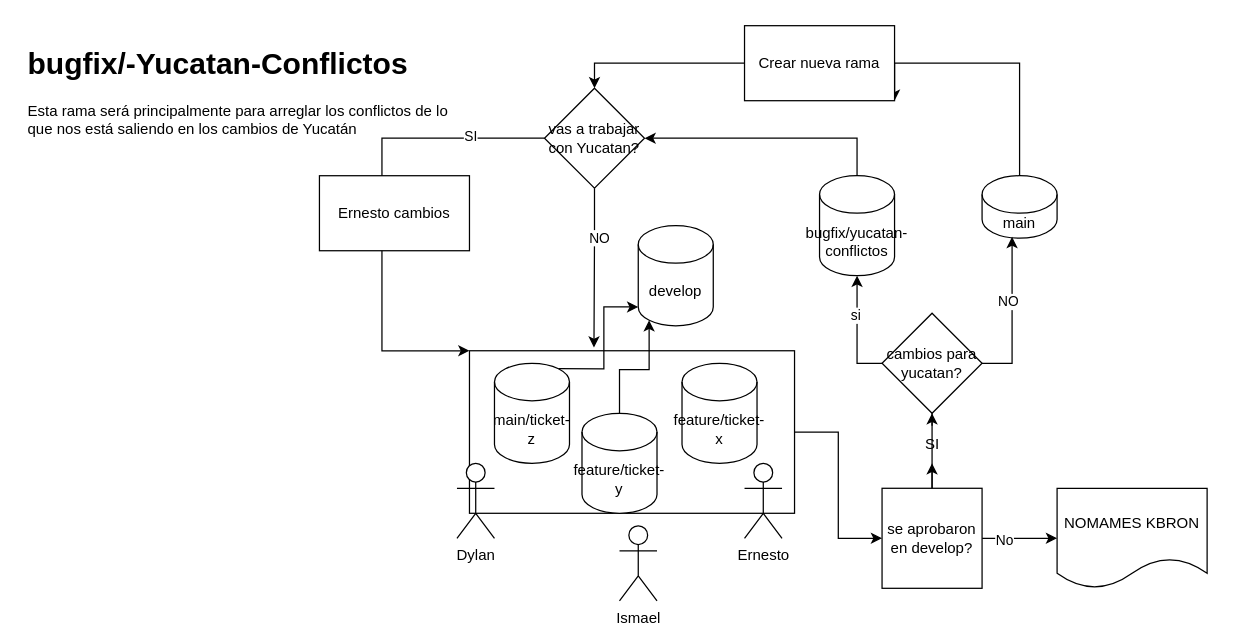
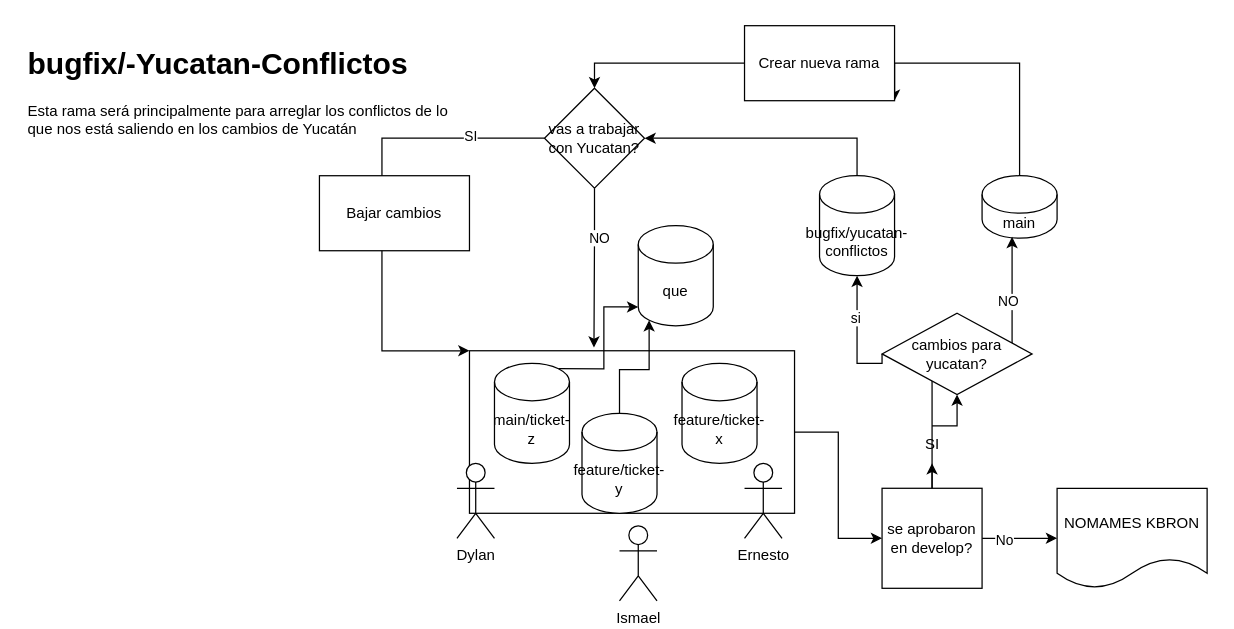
  <mxCell id="0" />
  <mxCell id="1" parent="0" />
  <mxCell id="2" style="edgeStyle=orthogonalEdgeStyle;rounded=0;orthogonalLoop=1;jettySize=auto;html=1;exitX=1;exitY=0.5;exitDx=0;exitDy=0;entryX=0;entryY=0.5;entryDx=0;entryDy=0;" parent="1" source="3" target="19" edge="1"><mxGeometry relative="1" as="geometry" /></mxCell>
  <mxCell id="3" value="" style="rounded=0;whiteSpace=wrap;html=1;" parent="1" vertex="1"><mxGeometry x="375" y="280" width="260" height="130" as="geometry" /></mxCell>
- <mxCell id="4" value="develop" style="shape=cylinder3;whiteSpace=wrap;html=1;boundedLbl=1;backgroundOutline=1;size=15;" parent="1" vertex="1"><mxGeometry x="510" y="180" width="60" height="80" as="geometry" /></mxCell>
+ <mxCell id="4" value="que" style="shape=cylinder3;whiteSpace=wrap;html=1;boundedLbl=1;backgroundOutline=1;size=15;" parent="1" vertex="1"><mxGeometry x="510" y="180" width="60" height="80" as="geometry" /></mxCell>
  <mxCell id="5" style="edgeStyle=orthogonalEdgeStyle;rounded=0;orthogonalLoop=1;jettySize=auto;html=1;exitX=0.5;exitY=0;exitDx=0;exitDy=0;exitPerimeter=0;entryX=1;entryY=0.5;entryDx=0;entryDy=0;" parent="1" source="6" target="29" edge="1"><mxGeometry relative="1" as="geometry" /></mxCell>
  <mxCell id="6" value="bugfix/yucatan-conflictos" style="shape=cylinder3;whiteSpace=wrap;html=1;boundedLbl=1;backgroundOutline=1;size=15;" parent="1" vertex="1"><mxGeometry x="655" y="140" width="60" height="80" as="geometry" /></mxCell>
  <mxCell id="7" value="main" style="shape=cylinder3;whiteSpace=wrap;html=1;boundedLbl=1;backgroundOutline=1;size=15;" parent="1" vertex="1"><mxGeometry x="785" y="140" width="60" height="50" as="geometry" /></mxCell>
  <mxCell id="8" value="main/ticket-z" style="shape=cylinder3;whiteSpace=wrap;html=1;boundedLbl=1;backgroundOutline=1;size=15;" parent="1" vertex="1"><mxGeometry x="395" y="290" width="60" height="80" as="geometry" /></mxCell>
  <mxCell id="9" value="feature/ticket-y" style="shape=cylinder3;whiteSpace=wrap;html=1;boundedLbl=1;backgroundOutline=1;size=15;" parent="1" vertex="1"><mxGeometry x="465" y="330" width="60" height="80" as="geometry" /></mxCell>
  <mxCell id="10" value="feature/ticket-x" style="shape=cylinder3;whiteSpace=wrap;html=1;boundedLbl=1;backgroundOutline=1;size=15;" parent="1" vertex="1"><mxGeometry x="545" y="290" width="60" height="80" as="geometry" /></mxCell>
  <mxCell id="11" value="Dylan" style="shape=umlActor;verticalLabelPosition=bottom;verticalAlign=top;html=1;outlineConnect=0;" parent="1" vertex="1"><mxGeometry x="365" y="370" width="30" height="60" as="geometry" /></mxCell>
  <mxCell id="12" value="Ismael" style="shape=umlActor;verticalLabelPosition=bottom;verticalAlign=top;html=1;outlineConnect=0;" parent="1" vertex="1"><mxGeometry x="495" y="420" width="30" height="60" as="geometry" /></mxCell>
  <mxCell id="13" value="Ernesto" style="shape=umlActor;verticalLabelPosition=bottom;verticalAlign=top;html=1;outlineConnect=0;" parent="1" vertex="1"><mxGeometry x="595" y="370" width="30" height="60" as="geometry" /></mxCell>
  <mxCell id="14" value="&lt;h1 style=&quot;margin-top: 0px;&quot;&gt;bugfix/-Yucatan-Conflictos&lt;/h1&gt;&lt;p&gt;Esta rama será principalmente para arreglar los conflictos de lo que nos está saliendo en los cambios de Yucatán&lt;/p&gt;" style="text;html=1;whiteSpace=wrap;overflow=hidden;rounded=0;" parent="1" vertex="1"><mxGeometry x="20" y="30" width="355" height="120" as="geometry" /></mxCell>
  <mxCell id="15" style="edgeStyle=orthogonalEdgeStyle;rounded=0;orthogonalLoop=1;jettySize=auto;html=1;exitX=0.855;exitY=0;exitDx=0;exitDy=4.35;exitPerimeter=0;entryX=0;entryY=1;entryDx=0;entryDy=-15;entryPerimeter=0;" parent="1" source="8" target="4" edge="1"><mxGeometry relative="1" as="geometry" /></mxCell>
  <mxCell id="16" style="edgeStyle=orthogonalEdgeStyle;rounded=0;orthogonalLoop=1;jettySize=auto;html=1;exitX=0.5;exitY=0;exitDx=0;exitDy=0;exitPerimeter=0;entryX=0.145;entryY=1;entryDx=0;entryDy=-4.35;entryPerimeter=0;" parent="1" source="9" target="4" edge="1"><mxGeometry relative="1" as="geometry" /></mxCell>
  <mxCell id="17" value="" style="edgeStyle=orthogonalEdgeStyle;rounded=0;orthogonalLoop=1;jettySize=auto;html=1;" parent="1" source="19" target="28" edge="1"><mxGeometry relative="1" as="geometry"><Array as="points"><mxPoint x="805" y="430" /><mxPoint x="805" y="430" /></Array></mxGeometry></mxCell>
  <mxCell id="18" value="No" style="edgeLabel;html=1;align=center;verticalAlign=middle;resizable=0;points=[];" vertex="1" connectable="0" parent="17"><mxGeometry x="-0.44" y="-1" relative="1" as="geometry"><mxPoint as="offset" /></mxGeometry></mxCell>
  <mxCell id="19" value="se aprobaron en develop?" style="whiteSpace=wrap;html=1;rounded=0;" parent="1" vertex="1"><mxGeometry x="705" y="390" width="80" height="80" as="geometry" /></mxCell>
  <mxCell id="20" style="edgeStyle=orthogonalEdgeStyle;rounded=0;orthogonalLoop=1;jettySize=auto;html=1;exitX=0.5;exitY=0;exitDx=0;exitDy=0;entryX=0.4;entryY=0.978;entryDx=0;entryDy=0;entryPerimeter=0;" parent="1" source="19" target="7" edge="1"><mxGeometry relative="1" as="geometry" /></mxCell>
  <mxCell id="21" value="NO" style="edgeLabel;html=1;align=center;verticalAlign=middle;resizable=0;points=[];" parent="20" vertex="1" connectable="0"><mxGeometry x="0.612" y="4" relative="1" as="geometry"><mxPoint as="offset" /></mxGeometry></mxCell>
  <mxCell id="22" value="" style="edgeStyle=orthogonalEdgeStyle;rounded=0;orthogonalLoop=1;jettySize=auto;html=1;exitX=0;exitY=0.5;exitDx=0;exitDy=0;entryX=0.5;entryY=1;entryDx=0;entryDy=0;entryPerimeter=0;" parent="1" source="27" target="6" edge="1"><mxGeometry relative="1" as="geometry"><Array as="points"><mxPoint x="685" y="290" /></Array></mxGeometry></mxCell>
  <mxCell id="23" value="si" style="edgeLabel;html=1;align=center;verticalAlign=middle;resizable=0;points=[];" parent="22" vertex="1" connectable="0"><mxGeometry x="0.311" y="2" relative="1" as="geometry"><mxPoint as="offset" /></mxGeometry></mxCell>
  <mxCell id="24" value="" style="edgeStyle=orthogonalEdgeStyle;rounded=0;orthogonalLoop=1;jettySize=auto;html=1;exitX=0.5;exitY=0;exitDx=0;exitDy=0;entryX=0.5;entryY=1;entryDx=0;entryDy=0;entryPerimeter=0;" parent="1" source="19" target="25" edge="1"><mxGeometry relative="1" as="geometry"><mxPoint x="745" y="390" as="sourcePoint" /><mxPoint x="685" y="220" as="targetPoint" /></mxGeometry></mxCell>
  <mxCell id="25" value="SI" style="text;html=1;align=center;verticalAlign=middle;resizable=0;points=[];autosize=1;strokeColor=none;fillColor=none;" parent="1" vertex="1"><mxGeometry x="730" y="340" width="30" height="30" as="geometry" /></mxCell>
  <mxCell id="26" value="" style="edgeStyle=orthogonalEdgeStyle;rounded=0;orthogonalLoop=1;jettySize=auto;html=1;exitX=0.5;exitY=0;exitDx=0;exitDy=0;entryX=0.5;entryY=1;entryDx=0;entryDy=0;entryPerimeter=0;" parent="1" source="25" target="27" edge="1"><mxGeometry relative="1" as="geometry"><mxPoint x="745" y="340" as="sourcePoint" /><mxPoint x="685" y="220" as="targetPoint" /></mxGeometry></mxCell>
- <mxCell id="27" value="cambios para yucatan?" style="rhombus;whiteSpace=wrap;html=1;" parent="1" vertex="1"><mxGeometry x="705" y="250" width="80" height="80" as="geometry" /></mxCell>
+ <mxCell id="27" value="cambios para yucatan?" style="rhombus;whiteSpace=wrap;html=1;" parent="1" vertex="1"><mxGeometry x="705" y="250" width="120" height="65" as="geometry" /></mxCell>
  <mxCell id="28" value="NOMAMES KBRON" style="shape=document;whiteSpace=wrap;html=1;boundedLbl=1;" parent="1" vertex="1"><mxGeometry x="845" y="390" width="120" height="80" as="geometry" /></mxCell>
  <mxCell id="29" value="vas a trabajar con Yucatan?" style="rhombus;whiteSpace=wrap;html=1;" parent="1" vertex="1"><mxGeometry x="435" y="70" width="80" height="80" as="geometry" /></mxCell>
  <mxCell id="30" style="edgeStyle=orthogonalEdgeStyle;rounded=0;orthogonalLoop=1;jettySize=auto;html=1;exitX=0;exitY=0.5;exitDx=0;exitDy=0;entryX=0;entryY=0;entryDx=0;entryDy=0;" parent="1" source="29" target="3" edge="1"><mxGeometry relative="1" as="geometry"><Array as="points"><mxPoint x="305" y="110" /><mxPoint x="305" y="280" /></Array></mxGeometry></mxCell>
  <mxCell id="31" value="SI" style="edgeLabel;html=1;align=center;verticalAlign=middle;resizable=0;points=[];" vertex="1" connectable="0" parent="30"><mxGeometry x="-0.676" y="-2" relative="1" as="geometry"><mxPoint as="offset" /></mxGeometry></mxCell>
- <mxCell id="32" value="Ernesto cambios" style="rounded=0;whiteSpace=wrap;html=1;" parent="1" vertex="1"><mxGeometry x="255" y="140" width="120" height="60" as="geometry" /></mxCell>
+ <mxCell id="32" value="Bajar cambios" style="rounded=0;whiteSpace=wrap;html=1;" parent="1" vertex="1"><mxGeometry x="255" y="140" width="120" height="60" as="geometry" /></mxCell>
  <mxCell id="33" value="" style="edgeStyle=orthogonalEdgeStyle;rounded=0;orthogonalLoop=1;jettySize=auto;html=1;exitX=0.5;exitY=0;exitDx=0;exitDy=0;exitPerimeter=0;entryX=1;entryY=1;entryDx=0;entryDy=0;" edge="1" parent="1" source="7" target="35"><mxGeometry relative="1" as="geometry"><Array as="points"><mxPoint x="815" y="50" /></Array><mxPoint x="815" y="140" as="sourcePoint" /><mxPoint x="375" y="150" as="targetPoint" /></mxGeometry></mxCell>
  <mxCell id="34" style="edgeStyle=orthogonalEdgeStyle;rounded=0;orthogonalLoop=1;jettySize=auto;html=1;exitX=0;exitY=0.5;exitDx=0;exitDy=0;entryX=0.5;entryY=0;entryDx=0;entryDy=0;" edge="1" parent="1" source="35" target="29"><mxGeometry relative="1" as="geometry" /></mxCell>
  <mxCell id="35" value="Crear nueva rama" style="whiteSpace=wrap;html=1;" vertex="1" parent="1"><mxGeometry x="595" y="20" width="120" height="60" as="geometry" /></mxCell>
  <mxCell id="36" style="edgeStyle=orthogonalEdgeStyle;rounded=0;orthogonalLoop=1;jettySize=auto;html=1;exitX=0.5;exitY=1;exitDx=0;exitDy=0;entryX=0.383;entryY=-0.02;entryDx=0;entryDy=0;entryPerimeter=0;" edge="1" parent="1" source="29" target="3"><mxGeometry relative="1" as="geometry"><Array as="points"><mxPoint x="475" y="190" /><mxPoint x="475" y="190" /></Array></mxGeometry></mxCell>
  <mxCell id="37" value="NO" style="edgeLabel;html=1;align=center;verticalAlign=middle;resizable=0;points=[];" vertex="1" connectable="0" parent="36"><mxGeometry x="-0.382" y="3" relative="1" as="geometry"><mxPoint as="offset" /></mxGeometry></mxCell>
